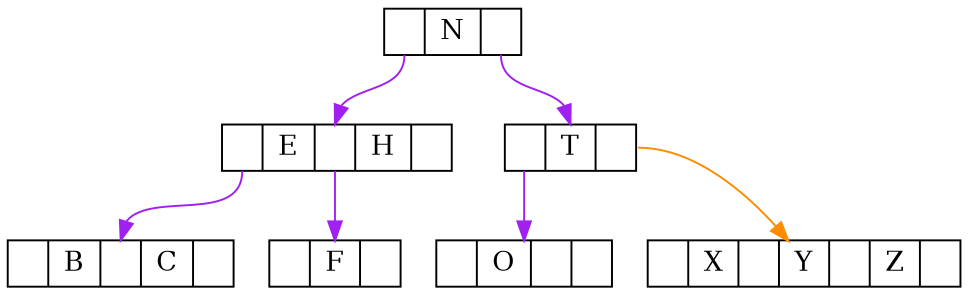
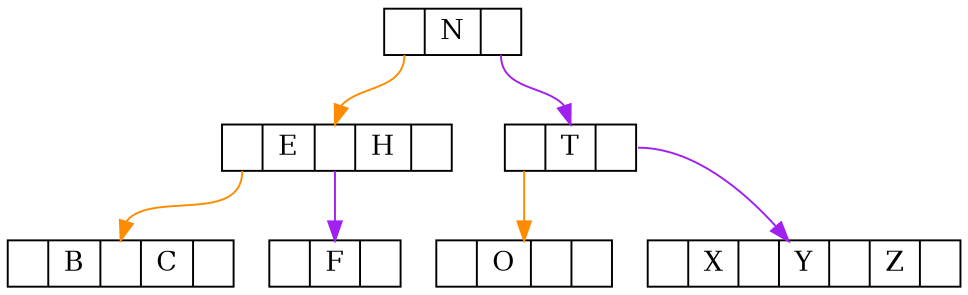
  digraph {
    node [shape=record]
    edge [color=darkorange tailport=f0]
    n1 [height=.1 label="<f0> | N | <f1>"]
    n2 [height=.1 label="<f0> | E | <f1> | H | <f2>"]
    n3 [height=.1 label="<f0> | <f1> T | <f2>"]
    n4 [height=.1 label="<f0> | B | <f1> | C | <f2>"]
    n5 [height=.1 label="<f0> | F | <f1>"]
    n6 [height=.1 label="<f0> | O | <f1> |"]
    n7 [height=.1 label="|X| |Y| | Z |"]
-   n1 -> n2 [color=purple headport=f1]
+   n1 -> n2 [headport=f1]
    n1 -> n3 [color=purple headport=f1 tailport=f1]
-   n2 -> n4 [color=purple headport=f1]
+   n2 -> n4 [headport=f1]
    n2 -> n5 [color=purple tailport=f1]
-   n3 -> n6 [color=purple]
-   n3 -> n7 [tailport=f2]
+   n3 -> n6
+   n3 -> n7 [color=purple tailport=f2]
  }
